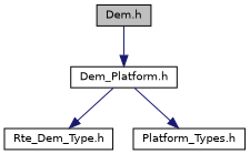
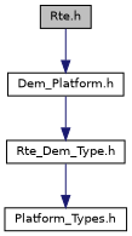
  digraph {
    node [color=black fillcolor=white fontname=Helvetica fontsize=10 shape=record style=filled]
    edge [color=midnightblue fontname=Helvetica fontsize=10 labelfontname=Helvetica labelfontsize=10 style=solid]
-   n1 [fillcolor=grey75 fontcolor=black height=0.2 label="Dem.h" width=0.4]
+   n1 [fillcolor=grey75 fontcolor=black height=0.2 label="Rte.h" width=0.4]
    n2 [height=0.2 label="Dem_Platform.h" width=0.4]
    n3 [height=0.2 label="Rte_Dem_Type.h" width=0.4]
    n4 [height=0.2 label="Platform_Types.h" width=0.4]
    n1 -> n2
    n2 -> n3
-   n2 -> n4
+   n3 -> n4
  }
